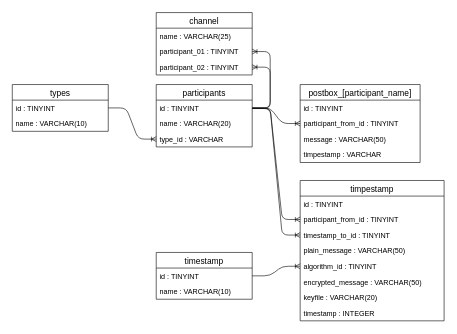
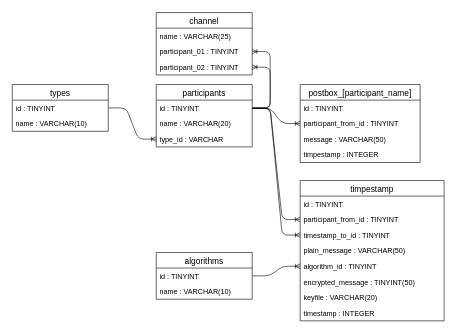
  <mxCell id="0" />
  <mxCell id="1" parent="0" />
  <mxCell id="2" value="" style="edgeStyle=entityRelationEdgeStyle;fontSize=12;html=1;endArrow=ERoneToMany;entryX=0;entryY=0.5;entryDx=0;entryDy=0;exitX=1;exitY=0.5;exitDx=0;exitDy=0;" edge="1" parent="1" source="4" target="9"><mxGeometry width="100" height="100" relative="1" as="geometry"><mxPoint x="80" y="310" as="sourcePoint" /><mxPoint x="180" y="210" as="targetPoint" /></mxGeometry></mxCell>
  <mxCell id="3" value="types" style="swimlane;fontStyle=0;childLayout=stackLayout;horizontal=1;startSize=26;horizontalStack=0;resizeParent=1;resizeParentMax=0;resizeLast=0;collapsible=1;marginBottom=0;align=center;fontSize=14;" vertex="1" parent="1"><mxGeometry x="20" y="140" width="160" height="78" as="geometry" /></mxCell>
  <mxCell id="4" value="id : TINYINT" style="text;strokeColor=none;fillColor=none;spacingLeft=4;spacingRight=4;overflow=hidden;rotatable=0;points=[[0,0.5],[1,0.5]];portConstraint=eastwest;fontSize=12;" vertex="1" parent="3"><mxGeometry y="26" width="160" height="26" as="geometry" /></mxCell>
  <mxCell id="5" value="name : VARCHAR(10)" style="text;strokeColor=none;fillColor=none;spacingLeft=4;spacingRight=4;overflow=hidden;rotatable=0;points=[[0,0.5],[1,0.5]];portConstraint=eastwest;fontSize=12;" vertex="1" parent="3"><mxGeometry y="52" width="160" height="26" as="geometry" /></mxCell>
  <mxCell id="6" value="participants" style="swimlane;fontStyle=0;childLayout=stackLayout;horizontal=1;startSize=26;horizontalStack=0;resizeParent=1;resizeParentMax=0;resizeLast=0;collapsible=1;marginBottom=0;align=center;fontSize=14;" vertex="1" parent="1"><mxGeometry x="260" y="140" width="160" height="104" as="geometry" /></mxCell>
  <mxCell id="7" value="id : TINYINT" style="text;strokeColor=none;fillColor=none;spacingLeft=4;spacingRight=4;overflow=hidden;rotatable=0;points=[[0,0.5],[1,0.5]];portConstraint=eastwest;fontSize=12;" vertex="1" parent="6"><mxGeometry y="26" width="160" height="26" as="geometry" /></mxCell>
  <mxCell id="8" value="name : VARCHAR(20)" style="text;strokeColor=none;fillColor=none;spacingLeft=4;spacingRight=4;overflow=hidden;rotatable=0;points=[[0,0.5],[1,0.5]];portConstraint=eastwest;fontSize=12;" vertex="1" parent="6"><mxGeometry y="52" width="160" height="26" as="geometry" /></mxCell>
  <mxCell id="9" value="type_id : VARCHAR" style="text;strokeColor=none;fillColor=none;spacingLeft=4;spacingRight=4;overflow=hidden;rotatable=0;points=[[0,0.5],[1,0.5]];portConstraint=eastwest;fontSize=12;" vertex="1" parent="6"><mxGeometry y="78" width="160" height="26" as="geometry" /></mxCell>
  <mxCell id="10" value="" style="edgeStyle=entityRelationEdgeStyle;fontSize=12;html=1;endArrow=ERoneToMany;entryX=0;entryY=0.5;entryDx=0;entryDy=0;exitX=1;exitY=0.5;exitDx=0;exitDy=0;" edge="1" parent="1" source="7" target="13"><mxGeometry width="100" height="100" relative="1" as="geometry"><mxPoint x="340" y="330" as="sourcePoint" /><mxPoint x="440" y="230" as="targetPoint" /></mxGeometry></mxCell>
  <mxCell id="11" value="postbox_[participant_name]" style="swimlane;fontStyle=0;childLayout=stackLayout;horizontal=1;startSize=26;horizontalStack=0;resizeParent=1;resizeParentMax=0;resizeLast=0;collapsible=1;marginBottom=0;align=center;fontSize=14;" vertex="1" parent="1"><mxGeometry x="500" y="140" width="200" height="130" as="geometry" /></mxCell>
  <mxCell id="12" value="id : TINYINT" style="text;strokeColor=none;fillColor=none;spacingLeft=4;spacingRight=4;overflow=hidden;rotatable=0;points=[[0,0.5],[1,0.5]];portConstraint=eastwest;fontSize=12;" vertex="1" parent="11"><mxGeometry y="26" width="200" height="26" as="geometry" /></mxCell>
  <mxCell id="13" value="participant_from_id : TINYINT" style="text;strokeColor=none;fillColor=none;spacingLeft=4;spacingRight=4;overflow=hidden;rotatable=0;points=[[0,0.5],[1,0.5]];portConstraint=eastwest;fontSize=12;" vertex="1" parent="11"><mxGeometry y="52" width="200" height="26" as="geometry" /></mxCell>
  <mxCell id="14" value="message : VARCHAR(50)" style="text;strokeColor=none;fillColor=none;spacingLeft=4;spacingRight=4;overflow=hidden;rotatable=0;points=[[0,0.5],[1,0.5]];portConstraint=eastwest;fontSize=12;" vertex="1" parent="11"><mxGeometry y="78" width="200" height="26" as="geometry" /></mxCell>
- <mxCell id="15" value="timpestamp : VARCHAR" style="text;strokeColor=none;fillColor=none;spacingLeft=4;spacingRight=4;overflow=hidden;rotatable=0;points=[[0,0.5],[1,0.5]];portConstraint=eastwest;fontSize=12;" vertex="1" parent="11"><mxGeometry y="104" width="200" height="26" as="geometry" /></mxCell>
+ <mxCell id="15" value="timpestamp : INTEGER" style="text;strokeColor=none;fillColor=none;spacingLeft=4;spacingRight=4;overflow=hidden;rotatable=0;points=[[0,0.5],[1,0.5]];portConstraint=eastwest;fontSize=12;" vertex="1" parent="11"><mxGeometry y="104" width="200" height="26" as="geometry" /></mxCell>
  <mxCell id="16" value="timpestamp" style="swimlane;fontStyle=0;childLayout=stackLayout;horizontal=1;startSize=26;horizontalStack=0;resizeParent=1;resizeParentMax=0;resizeLast=0;collapsible=1;marginBottom=0;align=center;fontSize=14;" vertex="1" parent="1"><mxGeometry x="500" y="300" width="240" height="234" as="geometry" /></mxCell>
  <mxCell id="17" value="id : TINYINT" style="text;strokeColor=none;fillColor=none;spacingLeft=4;spacingRight=4;overflow=hidden;rotatable=0;points=[[0,0.5],[1,0.5]];portConstraint=eastwest;fontSize=12;" vertex="1" parent="16"><mxGeometry y="26" width="240" height="26" as="geometry" /></mxCell>
  <mxCell id="18" value="participant_from_id : TINYINT" style="text;strokeColor=none;fillColor=none;spacingLeft=4;spacingRight=4;overflow=hidden;rotatable=0;points=[[0,0.5],[1,0.5]];portConstraint=eastwest;fontSize=12;" vertex="1" parent="16"><mxGeometry y="52" width="240" height="26" as="geometry" /></mxCell>
  <mxCell id="19" value="timestamp_to_id : TINYINT" style="text;strokeColor=none;fillColor=none;spacingLeft=4;spacingRight=4;overflow=hidden;rotatable=0;points=[[0,0.5],[1,0.5]];portConstraint=eastwest;fontSize=12;" vertex="1" parent="16"><mxGeometry y="78" width="240" height="26" as="geometry" /></mxCell>
  <mxCell id="20" value="plain_message : VARCHAR(50)" style="text;strokeColor=none;fillColor=none;spacingLeft=4;spacingRight=4;overflow=hidden;rotatable=0;points=[[0,0.5],[1,0.5]];portConstraint=eastwest;fontSize=12;" vertex="1" parent="16"><mxGeometry y="104" width="240" height="26" as="geometry" /></mxCell>
  <mxCell id="21" value="algorithm_id : TINYINT" style="text;strokeColor=none;fillColor=none;spacingLeft=4;spacingRight=4;overflow=hidden;rotatable=0;points=[[0,0.5],[1,0.5]];portConstraint=eastwest;fontSize=12;" vertex="1" parent="16"><mxGeometry y="130" width="240" height="26" as="geometry" /></mxCell>
- <mxCell id="22" value="encrypted_message : VARCHAR(50)" style="text;strokeColor=none;fillColor=none;spacingLeft=4;spacingRight=4;overflow=hidden;rotatable=0;points=[[0,0.5],[1,0.5]];portConstraint=eastwest;fontSize=12;" vertex="1" parent="16"><mxGeometry y="156" width="240" height="26" as="geometry" /></mxCell>
+ <mxCell id="22" value="encrypted_message : TINYINT(50)" style="text;strokeColor=none;fillColor=none;spacingLeft=4;spacingRight=4;overflow=hidden;rotatable=0;points=[[0,0.5],[1,0.5]];portConstraint=eastwest;fontSize=12;" vertex="1" parent="16"><mxGeometry y="156" width="240" height="26" as="geometry" /></mxCell>
  <mxCell id="23" value="keyfile : VARCHAR(20)" style="text;strokeColor=none;fillColor=none;spacingLeft=4;spacingRight=4;overflow=hidden;rotatable=0;points=[[0,0.5],[1,0.5]];portConstraint=eastwest;fontSize=12;" vertex="1" parent="16"><mxGeometry y="182" width="240" height="26" as="geometry" /></mxCell>
  <mxCell id="24" value="timestamp : INTEGER" style="text;strokeColor=none;fillColor=none;spacingLeft=4;spacingRight=4;overflow=hidden;rotatable=0;points=[[0,0.5],[1,0.5]];portConstraint=eastwest;fontSize=12;" vertex="1" parent="16"><mxGeometry y="208" width="240" height="26" as="geometry" /></mxCell>
  <mxCell id="25" value="" style="edgeStyle=entityRelationEdgeStyle;fontSize=12;html=1;endArrow=ERoneToMany;entryX=0;entryY=0.5;entryDx=0;entryDy=0;exitX=1;exitY=0.5;exitDx=0;exitDy=0;" edge="1" parent="1" source="7" target="18"><mxGeometry width="100" height="100" relative="1" as="geometry"><mxPoint x="340" y="330" as="sourcePoint" /><mxPoint x="440" y="230" as="targetPoint" /></mxGeometry></mxCell>
  <mxCell id="26" value="" style="edgeStyle=entityRelationEdgeStyle;fontSize=12;html=1;endArrow=ERoneToMany;entryX=0;entryY=0.5;entryDx=0;entryDy=0;" edge="1" parent="1" target="19"><mxGeometry width="100" height="100" relative="1" as="geometry"><mxPoint x="420" y="180" as="sourcePoint" /><mxPoint x="440" y="230" as="targetPoint" /></mxGeometry></mxCell>
  <mxCell id="27" value="" style="edgeStyle=entityRelationEdgeStyle;fontSize=12;html=1;endArrow=ERoneToMany;entryX=0;entryY=0.5;entryDx=0;entryDy=0;exitX=1;exitY=0.5;exitDx=0;exitDy=0;" edge="1" parent="1" source="35" target="21"><mxGeometry width="100" height="100" relative="1" as="geometry"><mxPoint x="340" y="330" as="sourcePoint" /><mxPoint x="440" y="230" as="targetPoint" /></mxGeometry></mxCell>
  <mxCell id="28" value="channel" style="swimlane;fontStyle=0;childLayout=stackLayout;horizontal=1;startSize=26;horizontalStack=0;resizeParent=1;resizeParentMax=0;resizeLast=0;collapsible=1;marginBottom=0;align=center;fontSize=14;" vertex="1" parent="1"><mxGeometry x="260" y="20" width="160" height="104" as="geometry" /></mxCell>
  <mxCell id="29" value="name : VARCHAR(25)" style="text;strokeColor=none;fillColor=none;spacingLeft=4;spacingRight=4;overflow=hidden;rotatable=0;points=[[0,0.5],[1,0.5]];portConstraint=eastwest;fontSize=12;" vertex="1" parent="28"><mxGeometry y="26" width="160" height="26" as="geometry" /></mxCell>
  <mxCell id="30" value="participant_01 : TINYINT" style="text;strokeColor=none;fillColor=none;spacingLeft=4;spacingRight=4;overflow=hidden;rotatable=0;points=[[0,0.5],[1,0.5]];portConstraint=eastwest;fontSize=12;" vertex="1" parent="28"><mxGeometry y="52" width="160" height="26" as="geometry" /></mxCell>
  <mxCell id="31" value="participant_02 : TINYINT" style="text;strokeColor=none;fillColor=none;spacingLeft=4;spacingRight=4;overflow=hidden;rotatable=0;points=[[0,0.5],[1,0.5]];portConstraint=eastwest;fontSize=12;" vertex="1" parent="28"><mxGeometry y="78" width="160" height="26" as="geometry" /></mxCell>
  <mxCell id="32" value="" style="edgeStyle=orthogonalEdgeStyle;fontSize=12;html=1;endArrow=ERoneToMany;entryX=1;entryY=0.5;entryDx=0;entryDy=0;exitX=1;exitY=0.5;exitDx=0;exitDy=0;" edge="1" parent="1" source="7" target="31"><mxGeometry width="100" height="100" relative="1" as="geometry"><mxPoint x="340" y="330" as="sourcePoint" /><mxPoint x="440" y="230" as="targetPoint" /><Array as="points"><mxPoint x="450" y="179" /><mxPoint x="450" y="111" /></Array></mxGeometry></mxCell>
  <mxCell id="33" value="" style="fontSize=12;html=1;endArrow=ERoneToMany;entryX=1;entryY=0.5;entryDx=0;entryDy=0;edgeStyle=orthogonalEdgeStyle;" edge="1" parent="1" target="30"><mxGeometry width="100" height="100" relative="1" as="geometry"><mxPoint x="420" y="180" as="sourcePoint" /><mxPoint x="320" y="230" as="targetPoint" /><Array as="points"><mxPoint x="450" y="180" /><mxPoint x="450" y="85" /></Array></mxGeometry></mxCell>
- <mxCell id="34" value="timestamp" style="swimlane;fontStyle=0;childLayout=stackLayout;horizontal=1;startSize=26;horizontalStack=0;resizeParent=1;resizeParentMax=0;resizeLast=0;collapsible=1;marginBottom=0;align=center;fontSize=14;" vertex="1" parent="1"><mxGeometry x="260" y="420" width="160" height="78" as="geometry" /></mxCell>
+ <mxCell id="34" value="algorithms" style="swimlane;fontStyle=0;childLayout=stackLayout;horizontal=1;startSize=26;horizontalStack=0;resizeParent=1;resizeParentMax=0;resizeLast=0;collapsible=1;marginBottom=0;align=center;fontSize=14;" vertex="1" parent="1"><mxGeometry x="260" y="420" width="160" height="78" as="geometry" /></mxCell>
  <mxCell id="35" value="id : TINYINT" style="text;strokeColor=none;fillColor=none;spacingLeft=4;spacingRight=4;overflow=hidden;rotatable=0;points=[[0,0.5],[1,0.5]];portConstraint=eastwest;fontSize=12;" vertex="1" parent="34"><mxGeometry y="26" width="160" height="26" as="geometry" /></mxCell>
  <mxCell id="36" value="name : VARCHAR(10)" style="text;strokeColor=none;fillColor=none;spacingLeft=4;spacingRight=4;overflow=hidden;rotatable=0;points=[[0,0.5],[1,0.5]];portConstraint=eastwest;fontSize=12;" vertex="1" parent="34"><mxGeometry y="52" width="160" height="26" as="geometry" /></mxCell>
